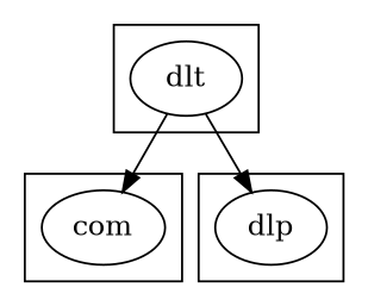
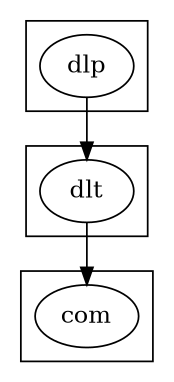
  digraph {
    com
    dlt
    dlp
    subgraph cluster_1 {
      com
    }
    subgraph cluster_2 {
      dlt
    }
    subgraph cluster_3 {
      dlp
    }
    dlt -> com
-   dlt -> dlp
+   dlp -> dlt
  }
